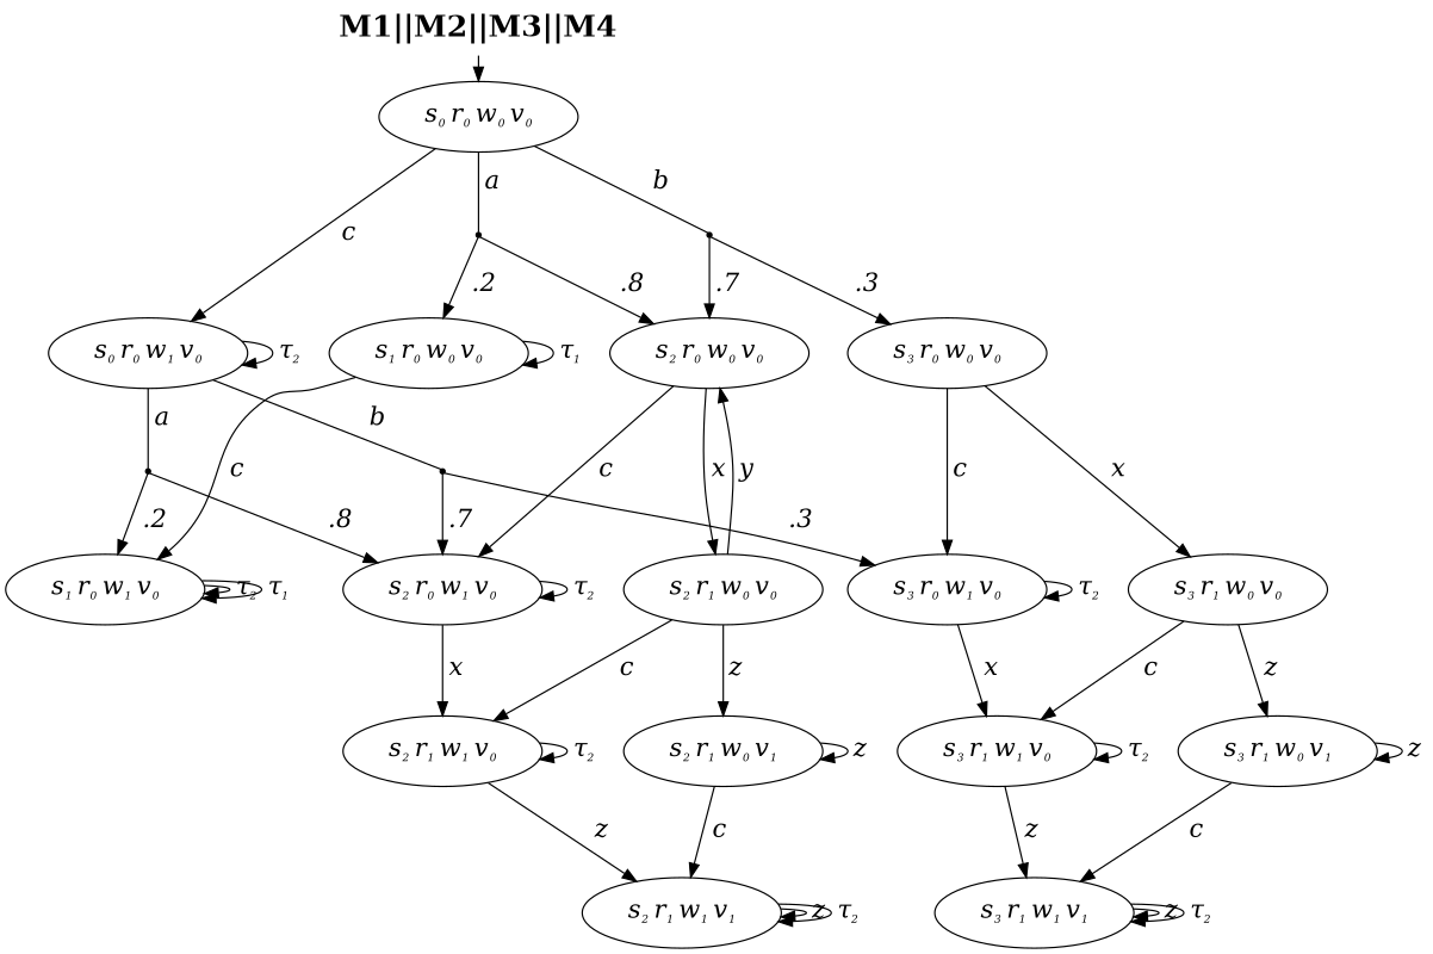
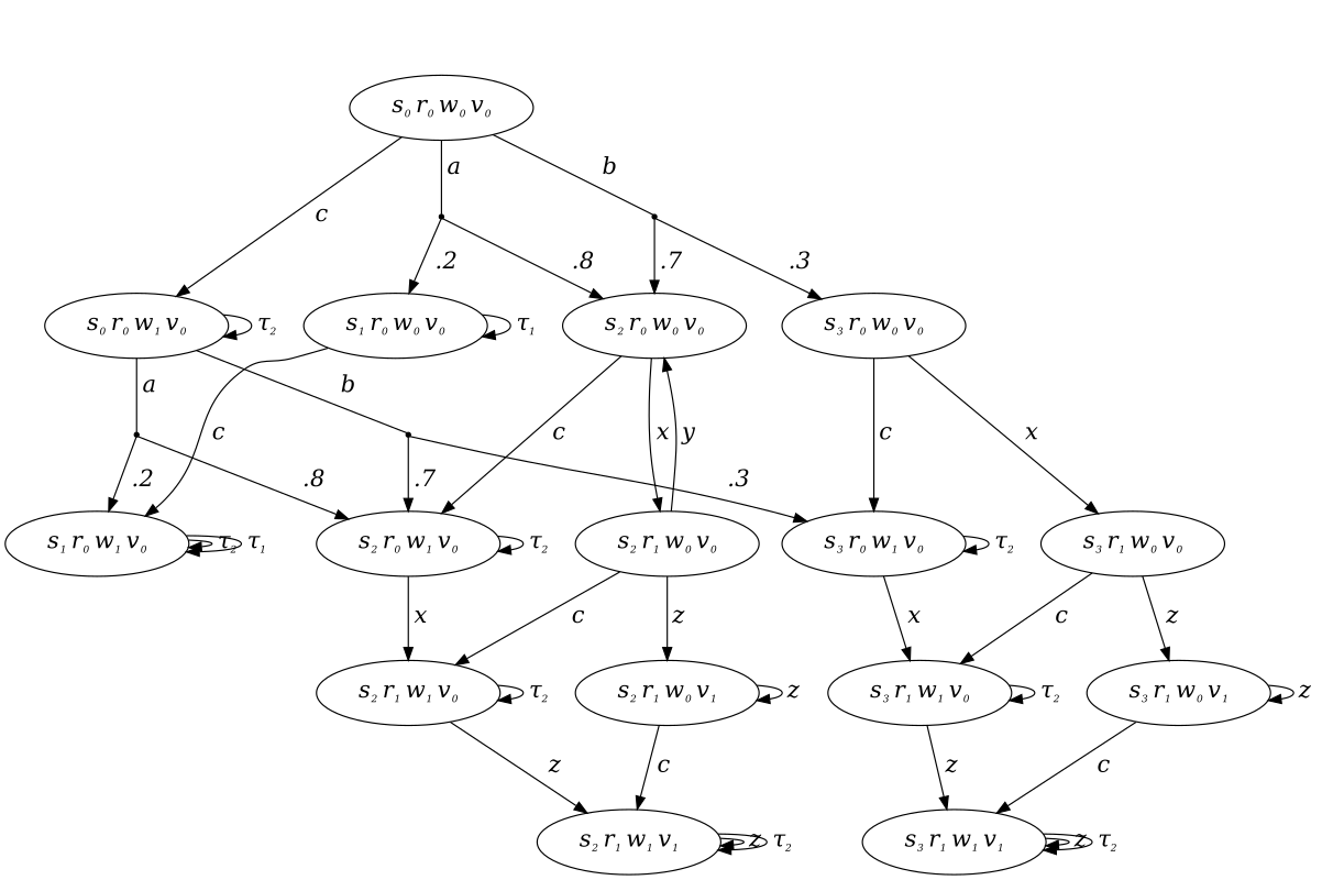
  digraph {
    rankdir=TB
    ranksep=0.25
    node [fontsize=18]
    edge [fontsize=18 minlen=2]
-   n1 [fontsize=21.599999999999998 label=<<b>M1||M2||M3||M4</b>> shape=none]
    n2 [label=<<i><table cellpadding="2" border="0" cellborder="0"><tr><td>s<sub><font point-size="9.0">0</font></sub>&#8201;r<sub><font point-size="9.0">0</font></sub>&#8201;w<sub><font point-size="9.0">0</font></sub>&#8201;v<sub><font point-size="9.0">0</font></sub></td></tr></table></i>>]
    n3 [label=<<i><table cellpadding="2" border="0" cellborder="0"><tr><td>s<sub><font point-size="9.0">0</font></sub>&#8201;r<sub><font point-size="9.0">0</font></sub>&#8201;w<sub><font point-size="9.0">1</font></sub>&#8201;v<sub><font point-size="9.0">0</font></sub></td></tr></table></i>>]
    "p_point_s0|r0|w0|v0_a" [shape=point]
    "p_point_s0|r0|w0|v0_b" [shape=point]
    "p_point_s0|r0|w1|v0_a" [shape=point]
    "p_point_s0|r0|w1|v0_b" [shape=point]
    n8 [label=<<i><table cellpadding="2" border="0" cellborder="0"><tr><td>s<sub><font point-size="9.0">1</font></sub>&#8201;r<sub><font point-size="9.0">0</font></sub>&#8201;w<sub><font point-size="9.0">0</font></sub>&#8201;v<sub><font point-size="9.0">0</font></sub></td></tr></table></i>>]
    n9 [label=<<i><table cellpadding="2" border="0" cellborder="0"><tr><td>s<sub><font point-size="9.0">2</font></sub>&#8201;r<sub><font point-size="9.0">0</font></sub>&#8201;w<sub><font point-size="9.0">0</font></sub>&#8201;v<sub><font point-size="9.0">0</font></sub></td></tr></table></i>>]
    n10 [label=<<i><table cellpadding="2" border="0" cellborder="0"><tr><td>s<sub><font point-size="9.0">1</font></sub>&#8201;r<sub><font point-size="9.0">0</font></sub>&#8201;w<sub><font point-size="9.0">1</font></sub>&#8201;v<sub><font point-size="9.0">0</font></sub></td></tr></table></i>>]
    n11 [label=<<i><table cellpadding="2" border="0" cellborder="0"><tr><td>s<sub><font point-size="9.0">2</font></sub>&#8201;r<sub><font point-size="9.0">0</font></sub>&#8201;w<sub><font point-size="9.0">1</font></sub>&#8201;v<sub><font point-size="9.0">0</font></sub></td></tr></table></i>>]
    n12 [label=<<i><table cellpadding="2" border="0" cellborder="0"><tr><td>s<sub><font point-size="9.0">2</font></sub>&#8201;r<sub><font point-size="9.0">1</font></sub>&#8201;w<sub><font point-size="9.0">0</font></sub>&#8201;v<sub><font point-size="9.0">0</font></sub></td></tr></table></i>>]
    n13 [label=<<i><table cellpadding="2" border="0" cellborder="0"><tr><td>s<sub><font point-size="9.0">3</font></sub>&#8201;r<sub><font point-size="9.0">0</font></sub>&#8201;w<sub><font point-size="9.0">0</font></sub>&#8201;v<sub><font point-size="9.0">0</font></sub></td></tr></table></i>>]
    n14 [label=<<i><table cellpadding="2" border="0" cellborder="0"><tr><td>s<sub><font point-size="9.0">3</font></sub>&#8201;r<sub><font point-size="9.0">0</font></sub>&#8201;w<sub><font point-size="9.0">1</font></sub>&#8201;v<sub><font point-size="9.0">0</font></sub></td></tr></table></i>>]
    n15 [label=<<i><table cellpadding="2" border="0" cellborder="0"><tr><td>s<sub><font point-size="9.0">3</font></sub>&#8201;r<sub><font point-size="9.0">1</font></sub>&#8201;w<sub><font point-size="9.0">0</font></sub>&#8201;v<sub><font point-size="9.0">0</font></sub></td></tr></table></i>>]
    n16 [label=<<i><table cellpadding="2" border="0" cellborder="0"><tr><td>s<sub><font point-size="9.0">2</font></sub>&#8201;r<sub><font point-size="9.0">1</font></sub>&#8201;w<sub><font point-size="9.0">1</font></sub>&#8201;v<sub><font point-size="9.0">0</font></sub></td></tr></table></i>>]
    n17 [label=<<i><table cellpadding="2" border="0" cellborder="0"><tr><td>s<sub><font point-size="9.0">3</font></sub>&#8201;r<sub><font point-size="9.0">1</font></sub>&#8201;w<sub><font point-size="9.0">1</font></sub>&#8201;v<sub><font point-size="9.0">0</font></sub></td></tr></table></i>>]
    n18 [label=<<i><table cellpadding="2" border="0" cellborder="0"><tr><td>s<sub><font point-size="9.0">2</font></sub>&#8201;r<sub><font point-size="9.0">1</font></sub>&#8201;w<sub><font point-size="9.0">0</font></sub>&#8201;v<sub><font point-size="9.0">1</font></sub></td></tr></table></i>>]
    n19 [label=<<i><table cellpadding="2" border="0" cellborder="0"><tr><td>s<sub><font point-size="9.0">3</font></sub>&#8201;r<sub><font point-size="9.0">1</font></sub>&#8201;w<sub><font point-size="9.0">0</font></sub>&#8201;v<sub><font point-size="9.0">1</font></sub></td></tr></table></i>>]
    n20 [label=<<i><table cellpadding="2" border="0" cellborder="0"><tr><td>s<sub><font point-size="9.0">2</font></sub>&#8201;r<sub><font point-size="9.0">1</font></sub>&#8201;w<sub><font point-size="9.0">1</font></sub>&#8201;v<sub><font point-size="9.0">1</font></sub></td></tr></table></i>>]
    n21 [label=<<i><table cellpadding="2" border="0" cellborder="0"><tr><td>s<sub><font point-size="9.0">3</font></sub>&#8201;r<sub><font point-size="9.0">1</font></sub>&#8201;w<sub><font point-size="9.0">1</font></sub>&#8201;v<sub><font point-size="9.0">1</font></sub></td></tr></table></i>>]
-   n1 -> n2 [minlen=""]
    n2 -> n3 [label=<<i><table cellpadding="2" border="0" cellborder="0"><tr><td>c</td></tr></table></i>>]
    n2 -> "p_point_s0|r0|w0|v0_a" [arrowhead=none label=<<i><table cellpadding="2" border="0" cellborder="0"><tr><td>a</td></tr></table></i>> minlen=""]
    n2 -> "p_point_s0|r0|w0|v0_b" [arrowhead=none label=<<i><table cellpadding="2" border="0" cellborder="0"><tr><td>b</td></tr></table></i>> minlen=""]
    n3 -> n3 [label=<<i><table cellpadding="2" border="0" cellborder="0"><tr><td>&tau;<sub><font point-size="9.0">2</font></sub></td></tr></table></i>>]
    n3 -> "p_point_s0|r0|w1|v0_a" [arrowhead=none label=<<i><table cellpadding="2" border="0" cellborder="0"><tr><td>a</td></tr></table></i>> minlen=""]
    n3 -> "p_point_s0|r0|w1|v0_b" [arrowhead=none label=<<i><table cellpadding="2" border="0" cellborder="0"><tr><td>b</td></tr></table></i>> minlen=""]
    "p_point_s0|r0|w0|v0_a" -> n8 [label=<<i><table cellpadding="2" border="0" cellborder="0"><tr><td>.2</td></tr></table></i>> minlen=""]
    "p_point_s0|r0|w0|v0_a" -> n9 [label=<<i><table cellpadding="2" border="0" cellborder="0"><tr><td>.8</td></tr></table></i>> minlen=""]
    "p_point_s0|r0|w0|v0_b" -> n9 [label=<<i><table cellpadding="2" border="0" cellborder="0"><tr><td>.7</td></tr></table></i>> minlen=""]
    "p_point_s0|r0|w0|v0_b" -> n13 [label=<<i><table cellpadding="2" border="0" cellborder="0"><tr><td>.3</td></tr></table></i>> minlen=""]
    "p_point_s0|r0|w1|v0_a" -> n10 [label=<<i><table cellpadding="2" border="0" cellborder="0"><tr><td>.2</td></tr></table></i>> minlen=""]
    "p_point_s0|r0|w1|v0_a" -> n11 [label=<<i><table cellpadding="2" border="0" cellborder="0"><tr><td>.8</td></tr></table></i>> minlen=""]
    "p_point_s0|r0|w1|v0_b" -> n11 [label=<<i><table cellpadding="2" border="0" cellborder="0"><tr><td>.7</td></tr></table></i>> minlen=""]
    "p_point_s0|r0|w1|v0_b" -> n14 [label=<<i><table cellpadding="2" border="0" cellborder="0"><tr><td>.3</td></tr></table></i>> minlen=""]
    n8 -> n8 [label=<<i><table cellpadding="2" border="0" cellborder="0"><tr><td>&tau;<sub><font point-size="9.0">1</font></sub></td></tr></table></i>>]
    n8 -> n10 [label=<<i><table cellpadding="2" border="0" cellborder="0"><tr><td>c</td></tr></table></i>>]
    n9 -> n11 [label=<<i><table cellpadding="2" border="0" cellborder="0"><tr><td>c</td></tr></table></i>>]
    n9 -> n12 [label=<<i><table cellpadding="2" border="0" cellborder="0"><tr><td>x</td></tr></table></i>>]
    n10 -> n10 [label=<<i><table cellpadding="2" border="0" cellborder="0"><tr><td>&tau;<sub><font point-size="9.0">2</font></sub></td></tr></table></i>>]
    n10 -> n10 [label=<<i><table cellpadding="2" border="0" cellborder="0"><tr><td>&tau;<sub><font point-size="9.0">1</font></sub></td></tr></table></i>>]
    n11 -> n11 [label=<<i><table cellpadding="2" border="0" cellborder="0"><tr><td>&tau;<sub><font point-size="9.0">2</font></sub></td></tr></table></i>>]
    n11 -> n16 [label=<<i><table cellpadding="2" border="0" cellborder="0"><tr><td>x</td></tr></table></i>>]
    n12 -> n9 [label=<<i><table cellpadding="2" border="0" cellborder="0"><tr><td>y</td></tr></table></i>>]
    n12 -> n16 [label=<<i><table cellpadding="2" border="0" cellborder="0"><tr><td>c</td></tr></table></i>>]
    n12 -> n18 [label=<<i><table cellpadding="2" border="0" cellborder="0"><tr><td>z</td></tr></table></i>>]
    n13 -> n14 [label=<<i><table cellpadding="2" border="0" cellborder="0"><tr><td>c</td></tr></table></i>>]
    n13 -> n15 [label=<<i><table cellpadding="2" border="0" cellborder="0"><tr><td>x</td></tr></table></i>>]
    n14 -> n14 [label=<<i><table cellpadding="2" border="0" cellborder="0"><tr><td>&tau;<sub><font point-size="9.0">2</font></sub></td></tr></table></i>>]
    n14 -> n17 [label=<<i><table cellpadding="2" border="0" cellborder="0"><tr><td>x</td></tr></table></i>>]
    n15 -> n17 [label=<<i><table cellpadding="2" border="0" cellborder="0"><tr><td>c</td></tr></table></i>>]
    n15 -> n19 [label=<<i><table cellpadding="2" border="0" cellborder="0"><tr><td>z</td></tr></table></i>>]
    n16 -> n16 [label=<<i><table cellpadding="2" border="0" cellborder="0"><tr><td>&tau;<sub><font point-size="9.0">2</font></sub></td></tr></table></i>>]
    n16 -> n20 [label=<<i><table cellpadding="2" border="0" cellborder="0"><tr><td>z</td></tr></table></i>>]
    n17 -> n17 [label=<<i><table cellpadding="2" border="0" cellborder="0"><tr><td>&tau;<sub><font point-size="9.0">2</font></sub></td></tr></table></i>>]
    n17 -> n21 [label=<<i><table cellpadding="2" border="0" cellborder="0"><tr><td>z</td></tr></table></i>>]
    n18 -> n18 [label=<<i><table cellpadding="2" border="0" cellborder="0"><tr><td>z</td></tr></table></i>>]
    n18 -> n20 [label=<<i><table cellpadding="2" border="0" cellborder="0"><tr><td>c</td></tr></table></i>>]
    n19 -> n19 [label=<<i><table cellpadding="2" border="0" cellborder="0"><tr><td>z</td></tr></table></i>>]
    n19 -> n21 [label=<<i><table cellpadding="2" border="0" cellborder="0"><tr><td>c</td></tr></table></i>>]
    n20 -> n20 [label=<<i><table cellpadding="2" border="0" cellborder="0"><tr><td>z</td></tr></table></i>>]
    n20 -> n20 [label=<<i><table cellpadding="2" border="0" cellborder="0"><tr><td>&tau;<sub><font point-size="9.0">2</font></sub></td></tr></table></i>>]
    n21 -> n21 [label=<<i><table cellpadding="2" border="0" cellborder="0"><tr><td>z</td></tr></table></i>>]
    n21 -> n21 [label=<<i><table cellpadding="2" border="0" cellborder="0"><tr><td>&tau;<sub><font point-size="9.0">2</font></sub></td></tr></table></i>>]
  }
